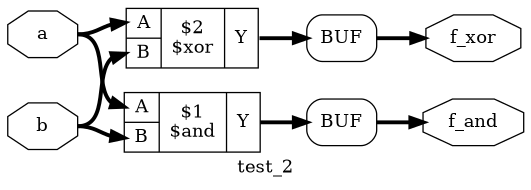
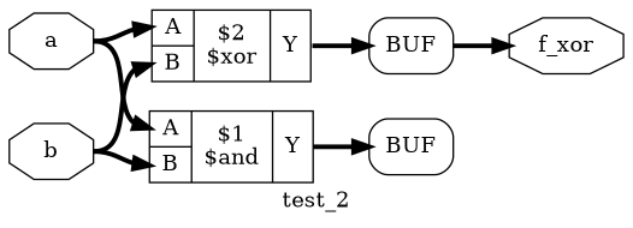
  digraph {
    label=test_2
    rankdir=LR
    remincross=true
    node [shape=octagon]
    edge [color=black headport="p8:w" style="setlinewidth(3)" tailport=e]
    n1 [color=black fontcolor=black label=f_xor]
-   n2 [color=black fontcolor=black label=f_and]
    n3 [color=black fontcolor=black label=b]
    n4 [label="{{<p7> A|<p8> B}|$2\n$xor|{<p9> Y}}" shape=record]
    n5 [label="{{<p7> A|<p8> B}|$1\n$and|{<p9> Y}}" shape=record]
    n6 [color=black fontcolor=black label=a]
    n7 [label=BUF shape=box style=rounded]
    n8 [label=BUF shape=box style=rounded]
    n3 -> n4
    n3 -> n5
    n4 -> n7 [headport="w:w" tailport="p9:e"]
    n5 -> n8 [headport="w:w" tailport="p9:e"]
    n6 -> n4 [headport="p7:w"]
    n6 -> n5 [headport="p7:w"]
    n7 -> n1 [headport=w tailport="e:e"]
-   n8 -> n2 [headport=w tailport="e:e"]
  }
